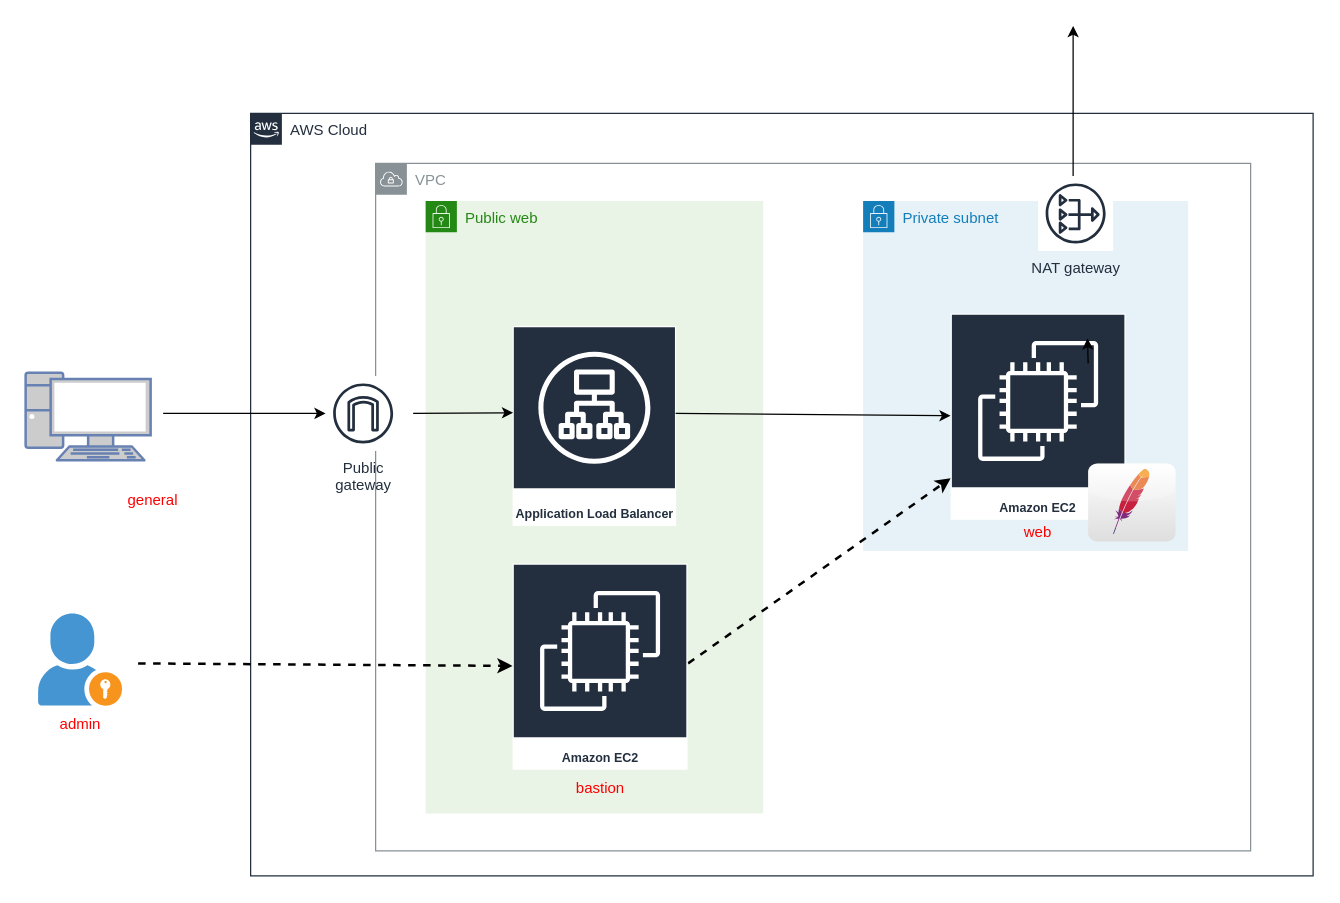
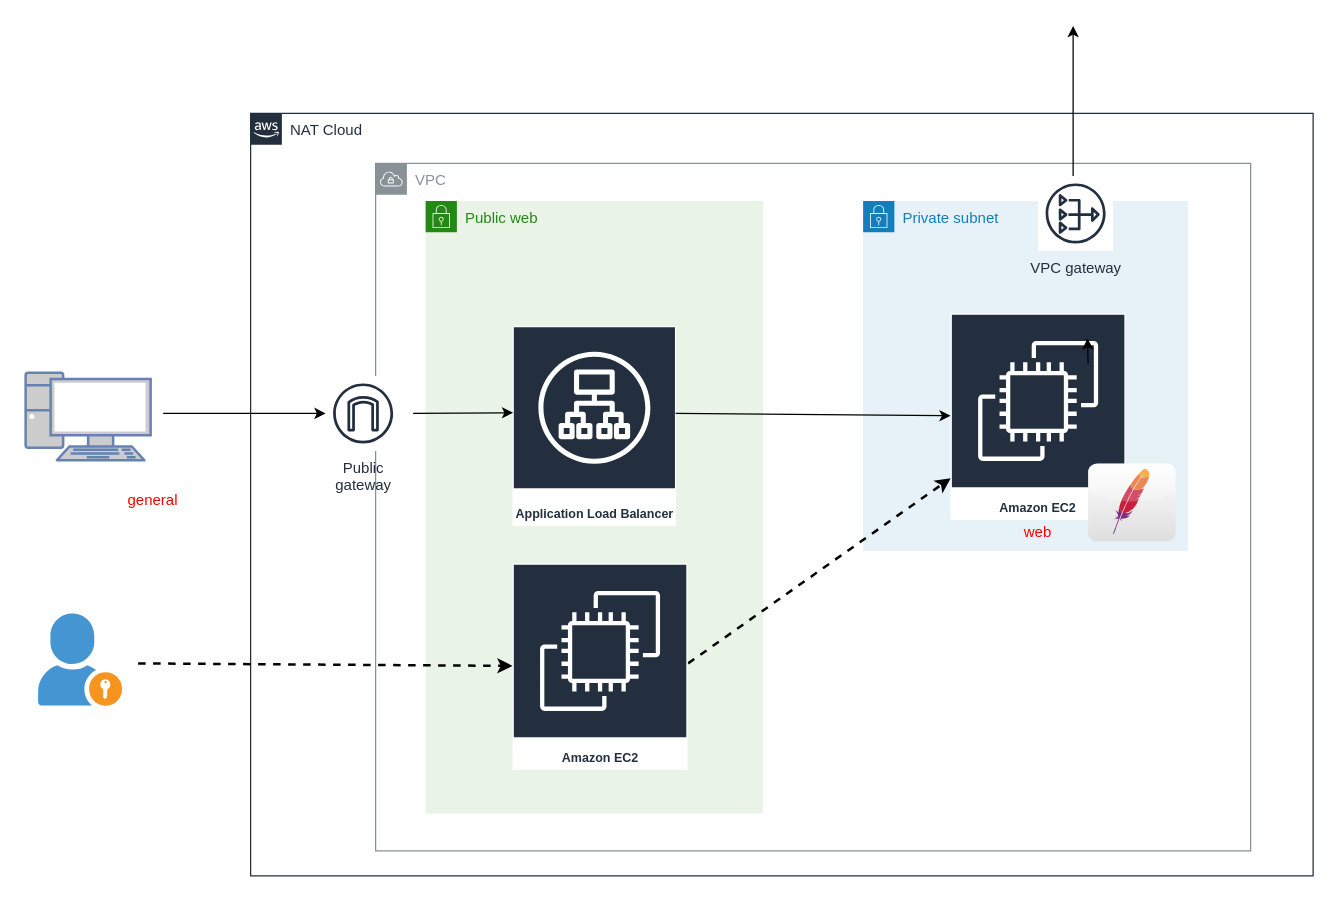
  <mxCell id="0" />
  <mxCell id="1" parent="0" />
  <mxCell id="2" value="VPC" style="sketch=0;outlineConnect=0;gradientColor=none;html=1;whiteSpace=wrap;fontSize=12;fontStyle=0;shape=mxgraph.aws4.group;grIcon=mxgraph.aws4.group_vpc;strokeColor=#879196;fillColor=none;verticalAlign=top;align=left;spacingLeft=30;fontColor=#879196;dashed=0;" vertex="1" parent="1"><mxGeometry x="300" y="130" width="700" height="550" as="geometry" /></mxCell>
  <mxCell id="3" value="Private subnet" style="points=[[0,0],[0.25,0],[0.5,0],[0.75,0],[1,0],[1,0.25],[1,0.5],[1,0.75],[1,1],[0.75,1],[0.5,1],[0.25,1],[0,1],[0,0.75],[0,0.5],[0,0.25]];outlineConnect=0;gradientColor=none;html=1;whiteSpace=wrap;fontSize=12;fontStyle=0;container=1;pointerEvents=0;collapsible=0;recursiveResize=0;shape=mxgraph.aws4.group;grIcon=mxgraph.aws4.group_security_group;grStroke=0;strokeColor=#147EBA;fillColor=#E6F2F8;verticalAlign=top;align=left;spacingLeft=30;fontColor=#147EBA;dashed=0;" vertex="1" parent="1"><mxGeometry x="690" y="160" width="260" height="280" as="geometry" /></mxCell>
  <mxCell id="4" value="Amazon EC2" style="sketch=0;outlineConnect=0;fontColor=#232F3E;gradientColor=none;strokeColor=#ffffff;fillColor=#232F3E;dashed=0;verticalLabelPosition=middle;verticalAlign=bottom;align=center;html=1;whiteSpace=wrap;fontSize=10;fontStyle=1;spacing=3;shape=mxgraph.aws4.productIcon;prIcon=mxgraph.aws4.ec2;" vertex="1" parent="1"><mxGeometry x="760" y="250" width="140" height="165" as="geometry" /></mxCell>
  <mxCell id="5" value="Public web" style="points=[[0,0],[0.25,0],[0.5,0],[0.75,0],[1,0],[1,0.25],[1,0.5],[1,0.75],[1,1],[0.75,1],[0.5,1],[0.25,1],[0,1],[0,0.75],[0,0.5],[0,0.25]];outlineConnect=0;gradientColor=none;html=1;whiteSpace=wrap;fontSize=12;fontStyle=0;container=1;pointerEvents=0;collapsible=0;recursiveResize=0;shape=mxgraph.aws4.group;grIcon=mxgraph.aws4.group_security_group;grStroke=0;strokeColor=#248814;fillColor=#E9F3E6;verticalAlign=top;align=left;spacingLeft=30;fontColor=#248814;dashed=0;" vertex="1" parent="1"><mxGeometry x="340" y="160" width="270" height="490" as="geometry" /></mxCell>
  <mxCell id="6" value="Application Load Balancer" style="sketch=0;outlineConnect=0;fontColor=#232F3E;gradientColor=none;strokeColor=#ffffff;fillColor=#232F3E;dashed=0;verticalLabelPosition=middle;verticalAlign=bottom;align=center;html=1;whiteSpace=wrap;fontSize=10;fontStyle=1;spacing=3;shape=mxgraph.aws4.productIcon;prIcon=mxgraph.aws4.application_load_balancer;" vertex="1" parent="1"><mxGeometry x="409.55" y="260" width="130.91" height="160" as="geometry" /></mxCell>
  <mxCell id="7" value="" style="endArrow=classic;html=1;rounded=0;" edge="1" parent="1" target="4"><mxGeometry width="50" height="50" relative="1" as="geometry"><mxPoint x="540" y="330" as="sourcePoint" /><mxPoint x="600" y="300" as="targetPoint" /></mxGeometry></mxCell>
  <mxCell id="8" value="" style="dashed=0;outlineConnect=0;html=1;align=center;labelPosition=center;verticalLabelPosition=bottom;verticalAlign=top;shape=mxgraph.webicons.apache;gradientColor=#DFDEDE" vertex="1" parent="1"><mxGeometry x="870" y="370" width="70" height="62.4" as="geometry" /></mxCell>
- <mxCell id="9" value="AWS Cloud" style="points=[[0,0],[0.25,0],[0.5,0],[0.75,0],[1,0],[1,0.25],[1,0.5],[1,0.75],[1,1],[0.75,1],[0.5,1],[0.25,1],[0,1],[0,0.75],[0,0.5],[0,0.25]];outlineConnect=0;gradientColor=none;html=1;whiteSpace=wrap;fontSize=12;fontStyle=0;container=1;pointerEvents=0;collapsible=0;recursiveResize=0;shape=mxgraph.aws4.group;grIcon=mxgraph.aws4.group_aws_cloud_alt;strokeColor=#232F3E;fillColor=none;verticalAlign=top;align=left;spacingLeft=30;fontColor=#232F3E;dashed=0;" vertex="1" parent="1"><mxGeometry x="200" y="90" width="850" height="610" as="geometry" /></mxCell>
+ <mxCell id="9" value="NAT Cloud" style="points=[[0,0],[0.25,0],[0.5,0],[0.75,0],[1,0],[1,0.25],[1,0.5],[1,0.75],[1,1],[0.75,1],[0.5,1],[0.25,1],[0,1],[0,0.75],[0,0.5],[0,0.25]];outlineConnect=0;gradientColor=none;html=1;whiteSpace=wrap;fontSize=12;fontStyle=0;container=1;pointerEvents=0;collapsible=0;recursiveResize=0;shape=mxgraph.aws4.group;grIcon=mxgraph.aws4.group_aws_cloud_alt;strokeColor=#232F3E;fillColor=none;verticalAlign=top;align=left;spacingLeft=30;fontColor=#232F3E;dashed=0;" vertex="1" parent="1"><mxGeometry x="200" y="90" width="850" height="610" as="geometry" /></mxCell>
  <mxCell id="10" value="" style="endArrow=classic;html=1;rounded=0;" edge="1" parent="9"><mxGeometry width="50" height="50" relative="1" as="geometry"><mxPoint x="670" y="200" as="sourcePoint" /><mxPoint x="669.5" y="180" as="targetPoint" /></mxGeometry></mxCell>
  <mxCell id="11" value="Public&#10;gateway" style="sketch=0;outlineConnect=0;fontColor=#232F3E;gradientColor=none;strokeColor=#232F3E;fillColor=#ffffff;dashed=0;verticalLabelPosition=bottom;verticalAlign=top;align=center;html=1;fontSize=12;fontStyle=0;aspect=fixed;shape=mxgraph.aws4.resourceIcon;resIcon=mxgraph.aws4.internet_gateway;" vertex="1" parent="9"><mxGeometry x="60" y="210" width="60" height="60" as="geometry" /></mxCell>
  <mxCell id="12" value="" style="endArrow=classic;html=1;rounded=0;" edge="1" parent="9"><mxGeometry width="50" height="50" relative="1" as="geometry"><mxPoint x="130" y="240" as="sourcePoint" /><mxPoint x="210" y="239.5" as="targetPoint" /></mxGeometry></mxCell>
  <mxCell id="13" value="" style="endArrow=classic;html=1;rounded=0;strokeColor=default;dashed=1;strokeWidth=2;" edge="1" parent="9" target="4"><mxGeometry width="50" height="50" relative="1" as="geometry"><mxPoint x="350" y="440" as="sourcePoint" /><mxPoint x="510" y="440" as="targetPoint" /></mxGeometry></mxCell>
  <mxCell id="14" value="&lt;font color=&quot;#ff0000&quot;&gt;web&lt;/font&gt;" style="text;html=1;strokeColor=none;fillColor=none;align=center;verticalAlign=middle;whiteSpace=wrap;rounded=0;" vertex="1" parent="9"><mxGeometry x="600" y="320" width="60" height="30" as="geometry" /></mxCell>
  <mxCell id="15" value="" style="endArrow=classic;html=1;rounded=0;exitX=0.467;exitY=0.067;exitDx=0;exitDy=0;exitPerimeter=0;" edge="1" parent="1" source="16"><mxGeometry width="50" height="50" relative="1" as="geometry"><mxPoint x="690" y="100" as="sourcePoint" /><mxPoint x="858" y="20" as="targetPoint" /></mxGeometry></mxCell>
- <mxCell id="16" value="NAT gateway" style="sketch=0;outlineConnect=0;fontColor=#232F3E;gradientColor=none;strokeColor=#232F3E;fillColor=#ffffff;dashed=0;verticalLabelPosition=bottom;verticalAlign=top;align=center;html=1;fontSize=12;fontStyle=0;aspect=fixed;shape=mxgraph.aws4.resourceIcon;resIcon=mxgraph.aws4.nat_gateway;" vertex="1" parent="1"><mxGeometry x="830" y="140" width="60" height="60" as="geometry" /></mxCell>
+ <mxCell id="16" value="VPC gateway" style="sketch=0;outlineConnect=0;fontColor=#232F3E;gradientColor=none;strokeColor=#232F3E;fillColor=#ffffff;dashed=0;verticalLabelPosition=bottom;verticalAlign=top;align=center;html=1;fontSize=12;fontStyle=0;aspect=fixed;shape=mxgraph.aws4.resourceIcon;resIcon=mxgraph.aws4.nat_gateway;" vertex="1" parent="1"><mxGeometry x="830" y="140" width="60" height="60" as="geometry" /></mxCell>
  <mxCell id="17" value="" style="endArrow=classic;html=1;rounded=0;" edge="1" parent="1" target="11"><mxGeometry width="50" height="50" relative="1" as="geometry"><mxPoint x="130" y="330" as="sourcePoint" /><mxPoint x="590" y="240" as="targetPoint" /></mxGeometry></mxCell>
  <mxCell id="18" value="" style="fontColor=#0066CC;verticalAlign=top;verticalLabelPosition=bottom;labelPosition=center;align=center;html=1;outlineConnect=0;fillColor=#CCCCCC;strokeColor=#6881B3;gradientColor=none;gradientDirection=north;strokeWidth=2;shape=mxgraph.networks.pc;" vertex="1" parent="1"><mxGeometry x="20" y="297.5" width="100" height="70" as="geometry" /></mxCell>
  <mxCell id="19" value="Amazon EC2" style="sketch=0;outlineConnect=0;fontColor=#232F3E;gradientColor=none;strokeColor=#ffffff;fillColor=#232F3E;dashed=0;verticalLabelPosition=middle;verticalAlign=bottom;align=center;html=1;whiteSpace=wrap;fontSize=10;fontStyle=1;spacing=3;shape=mxgraph.aws4.productIcon;prIcon=mxgraph.aws4.ec2;" vertex="1" parent="1"><mxGeometry x="409.55" y="450" width="140" height="165" as="geometry" /></mxCell>
  <mxCell id="20" value="" style="endArrow=classic;html=1;rounded=0;strokeColor=default;dashed=1;strokeWidth=2;" edge="1" parent="1" target="19"><mxGeometry width="50" height="50" relative="1" as="geometry"><mxPoint x="110" y="530" as="sourcePoint" /><mxPoint x="320" y="432.405" as="targetPoint" /></mxGeometry></mxCell>
  <mxCell id="21" value="" style="shadow=0;dashed=0;html=1;strokeColor=none;fillColor=#4495D1;labelPosition=center;verticalLabelPosition=bottom;verticalAlign=top;align=center;outlineConnect=0;shape=mxgraph.veeam.portal_admin;" vertex="1" parent="1"><mxGeometry x="30" y="490" width="67.15" height="73.8" as="geometry" /></mxCell>
- <mxCell id="22" value="&lt;font color=&quot;#ff0000&quot;&gt;bastion&lt;/font&gt;" style="text;html=1;strokeColor=none;fillColor=none;align=center;verticalAlign=middle;whiteSpace=wrap;rounded=0;" vertex="1" parent="1"><mxGeometry x="449.55" y="615" width="60" height="30" as="geometry" /></mxCell>
- <mxCell id="23" value="&lt;font color=&quot;#ff0000&quot;&gt;admin&lt;/font&gt;" style="text;html=1;strokeColor=none;fillColor=none;align=center;verticalAlign=middle;whiteSpace=wrap;rounded=0;" vertex="1" parent="1"><mxGeometry x="33.57" y="563.8" width="60" height="30" as="geometry" /></mxCell>
  <mxCell id="24" value="&lt;font color=&quot;#ff0000&quot;&gt;general&lt;br&gt;&lt;/font&gt;" style="text;html=1;strokeColor=none;fillColor=none;align=center;verticalAlign=middle;whiteSpace=wrap;rounded=0;" vertex="1" parent="1"><mxGeometry x="92.15" y="385" width="60" height="30" as="geometry" /></mxCell>
